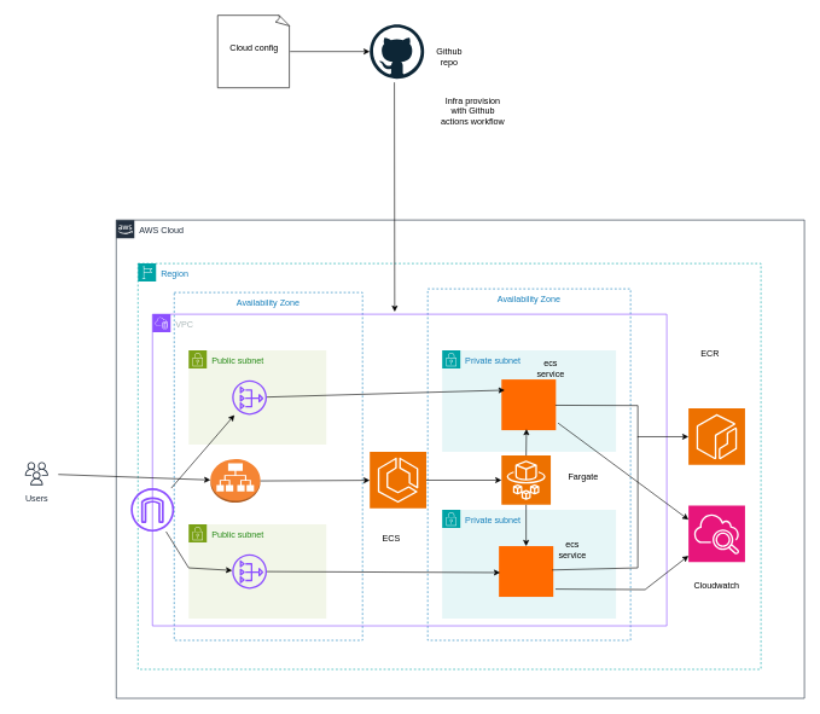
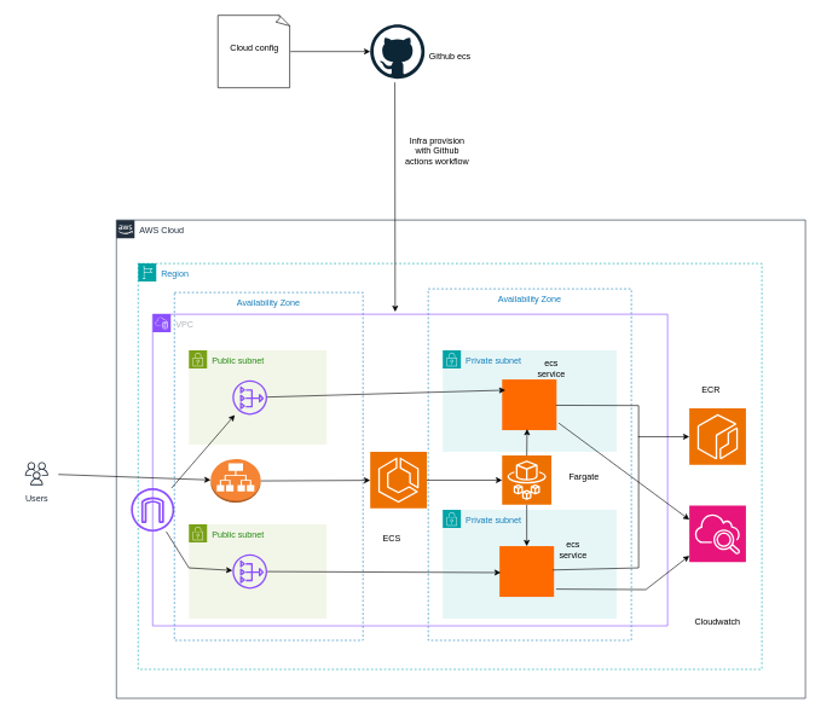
  <mxCell id="0" />
  <mxCell id="1" parent="0" />
  <mxCell id="2" value="AWS Cloud" style="points=[[0,0],[0.25,0],[0.5,0],[0.75,0],[1,0],[1,0.25],[1,0.5],[1,0.75],[1,1],[0.75,1],[0.5,1],[0.25,1],[0,1],[0,0.75],[0,0.5],[0,0.25]];outlineConnect=0;gradientColor=none;html=1;whiteSpace=wrap;fontSize=12;fontStyle=0;container=1;pointerEvents=0;collapsible=0;recursiveResize=0;shape=mxgraph.aws4.group;grIcon=mxgraph.aws4.group_aws_cloud_alt;strokeColor=#232F3E;fillColor=none;verticalAlign=top;align=left;spacingLeft=30;fontColor=#232F3E;dashed=0;" vertex="1" parent="1"><mxGeometry x="160" y="303" width="950" height="660" as="geometry" /></mxCell>
  <mxCell id="3" value="Region" style="points=[[0,0],[0.25,0],[0.5,0],[0.75,0],[1,0],[1,0.25],[1,0.5],[1,0.75],[1,1],[0.75,1],[0.5,1],[0.25,1],[0,1],[0,0.75],[0,0.5],[0,0.25]];outlineConnect=0;gradientColor=none;html=1;whiteSpace=wrap;fontSize=12;fontStyle=0;container=1;pointerEvents=0;collapsible=0;recursiveResize=0;shape=mxgraph.aws4.group;grIcon=mxgraph.aws4.group_region;strokeColor=#00A4A6;fillColor=none;verticalAlign=top;align=left;spacingLeft=30;fontColor=#147EBA;dashed=1;" vertex="1" parent="1"><mxGeometry x="190" y="363" width="860" height="560" as="geometry" /></mxCell>
  <mxCell id="4" value="Availability Zone" style="fillColor=none;strokeColor=#147EBA;dashed=1;verticalAlign=top;fontStyle=0;fontColor=#147EBA;whiteSpace=wrap;html=1;" vertex="1" parent="3"><mxGeometry x="50" y="40" width="260" height="480" as="geometry" /></mxCell>
  <mxCell id="5" value="Availability Zone" style="fillColor=none;strokeColor=#147EBA;dashed=1;verticalAlign=top;fontStyle=0;fontColor=#147EBA;whiteSpace=wrap;html=1;" vertex="1" parent="3"><mxGeometry x="400" y="35" width="280" height="485" as="geometry" /></mxCell>
  <mxCell id="6" value="" style="sketch=0;outlineConnect=0;fontColor=#232F3E;gradientColor=none;fillColor=#8C4FFF;strokeColor=none;dashed=0;verticalLabelPosition=bottom;verticalAlign=top;align=center;html=1;fontSize=12;fontStyle=0;aspect=fixed;pointerEvents=1;shape=mxgraph.aws4.internet_gateway;" vertex="1" parent="3"><mxGeometry x="-10" y="310" width="60" height="60" as="geometry" /></mxCell>
  <mxCell id="7" value="" style="outlineConnect=0;dashed=0;verticalLabelPosition=bottom;verticalAlign=top;align=center;html=1;shape=mxgraph.aws3.application_load_balancer;fillColor=#F58534;gradientColor=none;" vertex="1" parent="3"><mxGeometry x="100" y="270" width="69" height="60" as="geometry" /></mxCell>
  <mxCell id="8" value="" style="sketch=0;points=[[0,0,0],[0.25,0,0],[0.5,0,0],[0.75,0,0],[1,0,0],[0,1,0],[0.25,1,0],[0.5,1,0],[0.75,1,0],[1,1,0],[0,0.25,0],[0,0.5,0],[0,0.75,0],[1,0.25,0],[1,0.5,0],[1,0.75,0]];outlineConnect=0;fontColor=#232F3E;fillColor=#ED7100;strokeColor=#ffffff;dashed=0;verticalLabelPosition=bottom;verticalAlign=top;align=center;html=1;fontSize=12;fontStyle=0;aspect=fixed;shape=mxgraph.aws4.resourceIcon;resIcon=mxgraph.aws4.ecr;" vertex="1" parent="3"><mxGeometry x="760" y="200" width="78" height="78" as="geometry" /></mxCell>
  <mxCell id="9" value="" style="sketch=0;points=[[0,0,0],[0.25,0,0],[0.5,0,0],[0.75,0,0],[1,0,0],[0,1,0],[0.25,1,0],[0.5,1,0],[0.75,1,0],[1,1,0],[0,0.25,0],[0,0.5,0],[0,0.75,0],[1,0.25,0],[1,0.5,0],[1,0.75,0]];outlineConnect=0;fontColor=#232F3E;fillColor=#ED7100;strokeColor=#ffffff;dashed=0;verticalLabelPosition=bottom;verticalAlign=top;align=center;html=1;fontSize=12;fontStyle=0;aspect=fixed;shape=mxgraph.aws4.resourceIcon;resIcon=mxgraph.aws4.fargate;" vertex="1" parent="3"><mxGeometry x="501.82" y="265" width="68" height="68" as="geometry" /></mxCell>
  <mxCell id="10" value="" style="sketch=0;points=[[0,0,0],[0.25,0,0],[0.5,0,0],[0.75,0,0],[1,0,0],[0,1,0],[0.25,1,0],[0.5,1,0],[0.75,1,0],[1,1,0],[0,0.25,0],[0,0.5,0],[0,0.75,0],[1,0.25,0],[1,0.5,0],[1,0.75,0]];points=[[0,0,0],[0.25,0,0],[0.5,0,0],[0.75,0,0],[1,0,0],[0,1,0],[0.25,1,0],[0.5,1,0],[0.75,1,0],[1,1,0],[0,0.25,0],[0,0.5,0],[0,0.75,0],[1,0.25,0],[1,0.5,0],[1,0.75,0]];outlineConnect=0;fontColor=#232F3E;fillColor=#E7157B;strokeColor=#ffffff;dashed=0;verticalLabelPosition=bottom;verticalAlign=top;align=center;html=1;fontSize=12;fontStyle=0;aspect=fixed;shape=mxgraph.aws4.resourceIcon;resIcon=mxgraph.aws4.cloudwatch_2;" vertex="1" parent="3"><mxGeometry x="760" y="334" width="78" height="78" as="geometry" /></mxCell>
  <mxCell id="11" value="Fargate" style="text;html=1;align=center;verticalAlign=middle;whiteSpace=wrap;rounded=0;" vertex="1" parent="3"><mxGeometry x="584.82" y="279" width="60" height="30" as="geometry" /></mxCell>
- <mxCell id="12" value="ECR" style="text;html=1;align=center;verticalAlign=middle;whiteSpace=wrap;rounded=0;" vertex="1" parent="3"><mxGeometry x="760" y="110" width="60" height="30" as="geometry" /></mxCell>
- <mxCell id="13" value="Cloudwatch" style="text;html=1;align=center;verticalAlign=middle;whiteSpace=wrap;rounded=0;" vertex="1" parent="3"><mxGeometry x="769" y="430" width="60" height="30" as="geometry" /></mxCell>
+ <mxCell id="12" value="ECR" style="text;html=1;align=center;verticalAlign=middle;whiteSpace=wrap;rounded=0;" vertex="1" parent="3"><mxGeometry x="760" y="160" width="60" height="30" as="geometry" /></mxCell>
+ <mxCell id="13" value="Cloudwatch" style="text;html=1;align=center;verticalAlign=middle;whiteSpace=wrap;rounded=0;" vertex="1" parent="3"><mxGeometry x="769" y="480" width="60" height="30" as="geometry" /></mxCell>
  <mxCell id="14" value="VPC" style="points=[[0,0],[0.25,0],[0.5,0],[0.75,0],[1,0],[1,0.25],[1,0.5],[1,0.75],[1,1],[0.75,1],[0.5,1],[0.25,1],[0,1],[0,0.75],[0,0.5],[0,0.25]];outlineConnect=0;gradientColor=none;html=1;whiteSpace=wrap;fontSize=12;fontStyle=0;container=1;pointerEvents=0;collapsible=0;recursiveResize=0;shape=mxgraph.aws4.group;grIcon=mxgraph.aws4.group_vpc2;strokeColor=#8C4FFF;fillColor=none;verticalAlign=top;align=left;spacingLeft=30;fontColor=#AAB7B8;dashed=0;" vertex="1" parent="1"><mxGeometry x="210" y="433" width="710" height="430" as="geometry" /></mxCell>
  <mxCell id="15" value="Public subnet" style="points=[[0,0],[0.25,0],[0.5,0],[0.75,0],[1,0],[1,0.25],[1,0.5],[1,0.75],[1,1],[0.75,1],[0.5,1],[0.25,1],[0,1],[0,0.75],[0,0.5],[0,0.25]];outlineConnect=0;gradientColor=none;html=1;whiteSpace=wrap;fontSize=12;fontStyle=0;container=1;pointerEvents=0;collapsible=0;recursiveResize=0;shape=mxgraph.aws4.group;grIcon=mxgraph.aws4.group_security_group;grStroke=0;strokeColor=#7AA116;fillColor=#F2F6E8;verticalAlign=top;align=left;spacingLeft=30;fontColor=#248814;dashed=0;" vertex="1" parent="14"><mxGeometry x="50" y="50" width="190" height="130" as="geometry" /></mxCell>
  <mxCell id="16" value="" style="sketch=0;outlineConnect=0;fontColor=#232F3E;gradientColor=none;fillColor=#8C4FFF;strokeColor=none;dashed=0;verticalLabelPosition=bottom;verticalAlign=top;align=center;html=1;fontSize=12;fontStyle=0;aspect=fixed;pointerEvents=1;shape=mxgraph.aws4.nat_gateway;" vertex="1" parent="15"><mxGeometry x="60" y="41" width="48" height="48" as="geometry" /></mxCell>
  <mxCell id="17" value="Private subnet" style="points=[[0,0],[0.25,0],[0.5,0],[0.75,0],[1,0],[1,0.25],[1,0.5],[1,0.75],[1,1],[0.75,1],[0.5,1],[0.25,1],[0,1],[0,0.75],[0,0.5],[0,0.25]];outlineConnect=0;gradientColor=none;html=1;whiteSpace=wrap;fontSize=12;fontStyle=0;container=1;pointerEvents=0;collapsible=0;recursiveResize=0;shape=mxgraph.aws4.group;grIcon=mxgraph.aws4.group_security_group;grStroke=0;strokeColor=#00A4A6;fillColor=#E6F6F7;verticalAlign=top;align=left;spacingLeft=30;fontColor=#147EBA;dashed=0;" vertex="1" parent="14"><mxGeometry x="400" y="50" width="240" height="140" as="geometry" /></mxCell>
  <mxCell id="18" value="" style="points=[];aspect=fixed;html=1;align=center;shadow=0;dashed=0;fillColor=#FF6A00;strokeColor=none;shape=mxgraph.alibaba_cloud.ecs_elastic_compute_service;" vertex="1" parent="17"><mxGeometry x="81.82" y="40" width="75.1" height="70" as="geometry" /></mxCell>
  <mxCell id="19" value="ecs service" style="text;html=1;align=center;verticalAlign=middle;whiteSpace=wrap;rounded=0;" vertex="1" parent="17"><mxGeometry x="120" y="10" width="60" height="30" as="geometry" /></mxCell>
  <mxCell id="20" value="Private subnet" style="points=[[0,0],[0.25,0],[0.5,0],[0.75,0],[1,0],[1,0.25],[1,0.5],[1,0.75],[1,1],[0.75,1],[0.5,1],[0.25,1],[0,1],[0,0.75],[0,0.5],[0,0.25]];outlineConnect=0;gradientColor=none;html=1;whiteSpace=wrap;fontSize=12;fontStyle=0;container=1;pointerEvents=0;collapsible=0;recursiveResize=0;shape=mxgraph.aws4.group;grIcon=mxgraph.aws4.group_security_group;grStroke=0;strokeColor=#00A4A6;fillColor=#E6F6F7;verticalAlign=top;align=left;spacingLeft=30;fontColor=#147EBA;dashed=0;" vertex="1" parent="14"><mxGeometry x="400" y="270" width="240" height="150" as="geometry" /></mxCell>
  <mxCell id="21" value="" style="points=[];aspect=fixed;html=1;align=center;shadow=0;dashed=0;fillColor=#FF6A00;strokeColor=none;shape=mxgraph.alibaba_cloud.ecs_elastic_compute_service;" vertex="1" parent="20"><mxGeometry x="78.27" y="50" width="75.1" height="70" as="geometry" /></mxCell>
  <mxCell id="22" value="ecs service" style="text;html=1;align=center;verticalAlign=middle;whiteSpace=wrap;rounded=0;" vertex="1" parent="20"><mxGeometry x="149.82" y="40" width="60" height="30" as="geometry" /></mxCell>
  <mxCell id="23" value="Public subnet" style="points=[[0,0],[0.25,0],[0.5,0],[0.75,0],[1,0],[1,0.25],[1,0.5],[1,0.75],[1,1],[0.75,1],[0.5,1],[0.25,1],[0,1],[0,0.75],[0,0.5],[0,0.25]];outlineConnect=0;gradientColor=none;html=1;whiteSpace=wrap;fontSize=12;fontStyle=0;container=1;pointerEvents=0;collapsible=0;recursiveResize=0;shape=mxgraph.aws4.group;grIcon=mxgraph.aws4.group_security_group;grStroke=0;strokeColor=#7AA116;fillColor=#F2F6E8;verticalAlign=top;align=left;spacingLeft=30;fontColor=#248814;dashed=0;" vertex="1" parent="14"><mxGeometry x="50" y="290" width="190" height="130" as="geometry" /></mxCell>
  <mxCell id="24" value="" style="sketch=0;outlineConnect=0;fontColor=#232F3E;gradientColor=none;fillColor=#8C4FFF;strokeColor=none;dashed=0;verticalLabelPosition=bottom;verticalAlign=top;align=center;html=1;fontSize=12;fontStyle=0;aspect=fixed;pointerEvents=1;shape=mxgraph.aws4.nat_gateway;" vertex="1" parent="23"><mxGeometry x="60" y="41" width="48" height="48" as="geometry" /></mxCell>
  <mxCell id="25" value="" style="sketch=0;points=[[0,0,0],[0.25,0,0],[0.5,0,0],[0.75,0,0],[1,0,0],[0,1,0],[0.25,1,0],[0.5,1,0],[0.75,1,0],[1,1,0],[0,0.25,0],[0,0.5,0],[0,0.75,0],[1,0.25,0],[1,0.5,0],[1,0.75,0]];outlineConnect=0;fontColor=#232F3E;fillColor=#ED7100;strokeColor=#ffffff;dashed=0;verticalLabelPosition=bottom;verticalAlign=top;align=center;html=1;fontSize=12;fontStyle=0;aspect=fixed;shape=mxgraph.aws4.resourceIcon;resIcon=mxgraph.aws4.ecs;" vertex="1" parent="14"><mxGeometry x="300" y="190" width="78" height="78" as="geometry" /></mxCell>
  <mxCell id="26" value="" style="endArrow=classic;html=1;rounded=0;entryX=0.059;entryY=0.211;entryDx=0;entryDy=0;entryPerimeter=0;" edge="1" parent="14" source="16" target="18"><mxGeometry width="50" height="50" relative="1" as="geometry"><mxPoint x="390" y="150" as="sourcePoint" /><mxPoint x="440" y="100" as="targetPoint" /></mxGeometry></mxCell>
  <mxCell id="27" value="" style="endArrow=classic;html=1;rounded=0;entryX=0.022;entryY=0.522;entryDx=0;entryDy=0;entryPerimeter=0;" edge="1" parent="14" source="24" target="21"><mxGeometry width="50" height="50" relative="1" as="geometry"><mxPoint x="390" y="150" as="sourcePoint" /><mxPoint x="440" y="100" as="targetPoint" /></mxGeometry></mxCell>
  <mxCell id="28" value="ECS" style="text;html=1;align=center;verticalAlign=middle;whiteSpace=wrap;rounded=0;" vertex="1" parent="14"><mxGeometry x="300" y="295" width="60" height="30" as="geometry" /></mxCell>
  <mxCell id="29" value="Users" style="sketch=0;outlineConnect=0;fontColor=#232F3E;gradientColor=none;strokeColor=#232F3E;fillColor=#ffffff;dashed=0;verticalLabelPosition=bottom;verticalAlign=top;align=center;html=1;fontSize=12;fontStyle=0;aspect=fixed;shape=mxgraph.aws4.resourceIcon;resIcon=mxgraph.aws4.users;" vertex="1" parent="1"><mxGeometry x="20" y="633" width="60" height="40" as="geometry" /></mxCell>
  <mxCell id="30" value="" style="endArrow=classic;html=1;rounded=0;" edge="1" parent="1" source="29" target="7"><mxGeometry width="50" height="50" relative="1" as="geometry"><mxPoint x="600" y="803" as="sourcePoint" /><mxPoint x="650" y="753" as="targetPoint" /></mxGeometry></mxCell>
  <mxCell id="31" value="" style="endArrow=classic;html=1;rounded=0;exitX=1;exitY=0.5;exitDx=0;exitDy=0;exitPerimeter=0;" edge="1" parent="1" source="7" target="25"><mxGeometry width="50" height="50" relative="1" as="geometry"><mxPoint x="600" y="803" as="sourcePoint" /><mxPoint x="650" y="753" as="targetPoint" /></mxGeometry></mxCell>
  <mxCell id="32" value="" style="endArrow=classic;html=1;rounded=0;exitX=1;exitY=0.5;exitDx=0;exitDy=0;exitPerimeter=0;" edge="1" parent="1" source="25" target="9"><mxGeometry width="50" height="50" relative="1" as="geometry"><mxPoint x="600" y="803" as="sourcePoint" /><mxPoint x="650" y="753" as="targetPoint" /></mxGeometry></mxCell>
  <mxCell id="33" value="" style="endArrow=classic;html=1;rounded=0;exitX=0.5;exitY=0;exitDx=0;exitDy=0;exitPerimeter=0;entryX=0.459;entryY=0.977;entryDx=0;entryDy=0;entryPerimeter=0;" edge="1" parent="1" source="9" target="18"><mxGeometry width="50" height="50" relative="1" as="geometry"><mxPoint x="600" y="803" as="sourcePoint" /><mxPoint x="650" y="753" as="targetPoint" /></mxGeometry></mxCell>
  <mxCell id="34" value="" style="endArrow=classic;html=1;rounded=0;exitX=0.5;exitY=1;exitDx=0;exitDy=0;exitPerimeter=0;" edge="1" parent="1" source="9" target="21"><mxGeometry width="50" height="50" relative="1" as="geometry"><mxPoint x="600" y="803" as="sourcePoint" /><mxPoint x="650" y="753" as="targetPoint" /></mxGeometry></mxCell>
  <mxCell id="35" value="" style="endArrow=classic;html=1;rounded=0;exitX=0.978;exitY=0.47;exitDx=0;exitDy=0;exitPerimeter=0;entryX=0;entryY=0.5;entryDx=0;entryDy=0;entryPerimeter=0;" edge="1" parent="1" source="21" target="8"><mxGeometry width="50" height="50" relative="1" as="geometry"><mxPoint x="600" y="803" as="sourcePoint" /><mxPoint x="650" y="753" as="targetPoint" /><Array as="points"><mxPoint x="880" y="783" /><mxPoint x="880" y="602" /></Array></mxGeometry></mxCell>
  <mxCell id="36" value="" style="endArrow=none;html=1;rounded=0;entryX=0.991;entryY=0.509;entryDx=0;entryDy=0;entryPerimeter=0;" edge="1" parent="1" target="18"><mxGeometry width="50" height="50" relative="1" as="geometry"><mxPoint x="880" y="603" as="sourcePoint" /><mxPoint x="650" y="753" as="targetPoint" /><Array as="points"><mxPoint x="880" y="559" /></Array></mxGeometry></mxCell>
  <mxCell id="37" value="" style="endArrow=classic;html=1;rounded=0;exitX=1.039;exitY=0.847;exitDx=0;exitDy=0;exitPerimeter=0;" edge="1" parent="1" source="21" target="10"><mxGeometry width="50" height="50" relative="1" as="geometry"><mxPoint x="600" y="803" as="sourcePoint" /><mxPoint x="650" y="753" as="targetPoint" /><Array as="points"><mxPoint x="890" y="813" /></Array></mxGeometry></mxCell>
  <mxCell id="38" value="" style="endArrow=classic;html=1;rounded=0;exitX=1.04;exitY=0.86;exitDx=0;exitDy=0;exitPerimeter=0;entryX=0;entryY=0.25;entryDx=0;entryDy=0;entryPerimeter=0;" edge="1" parent="1" source="18" target="10"><mxGeometry width="50" height="50" relative="1" as="geometry"><mxPoint x="600" y="803" as="sourcePoint" /><mxPoint x="650" y="753" as="targetPoint" /></mxGeometry></mxCell>
  <mxCell id="39" value="" style="dashed=0;outlineConnect=0;html=1;align=center;labelPosition=center;verticalLabelPosition=bottom;verticalAlign=top;shape=mxgraph.weblogos.github" vertex="1" parent="1"><mxGeometry x="510" y="33" width="75" height="75" as="geometry" /></mxCell>
  <mxCell id="40" value="Text" style="text;html=1;align=center;verticalAlign=middle;whiteSpace=wrap;rounded=0;" vertex="1" parent="1"><mxGeometry x="320" y="63" width="60" height="30" as="geometry" /></mxCell>
  <mxCell id="41" value="" style="whiteSpace=wrap;html=1;shape=mxgraph.basic.document" vertex="1" parent="1"><mxGeometry x="300" y="20.5" width="100" height="100" as="geometry" /></mxCell>
  <mxCell id="42" value="Cloud config" style="text;html=1;align=center;verticalAlign=middle;resizable=0;points=[];autosize=1;strokeColor=none;fillColor=none;" vertex="1" parent="1"><mxGeometry x="295" y="51" width="110" height="30" as="geometry" /></mxCell>
  <mxCell id="43" value="" style="endArrow=classic;html=1;rounded=0;entryX=0.471;entryY=-0.008;entryDx=0;entryDy=0;entryPerimeter=0;" edge="1" parent="1" target="14"><mxGeometry width="50" height="50" relative="1" as="geometry"><mxPoint x="544" y="113" as="sourcePoint" /><mxPoint x="650" y="313" as="targetPoint" /></mxGeometry></mxCell>
  <mxCell id="44" value="" style="endArrow=classic;html=1;rounded=0;exitX=1;exitY=0.5;exitDx=0;exitDy=0;exitPerimeter=0;" edge="1" parent="1" source="41" target="39"><mxGeometry width="50" height="50" relative="1" as="geometry"><mxPoint x="600" y="363" as="sourcePoint" /><mxPoint x="650" y="313" as="targetPoint" /></mxGeometry></mxCell>
- <mxCell id="45" value="Github repo" style="text;html=1;align=center;verticalAlign=middle;whiteSpace=wrap;rounded=0;" vertex="1" parent="1"><mxGeometry x="590" y="63" width="60" height="30" as="geometry" /></mxCell>
- <mxCell id="46" value="Infra provision with Github actions workflow" style="text;html=1;align=center;verticalAlign=middle;whiteSpace=wrap;rounded=0;" vertex="1" parent="1"><mxGeometry x="605" y="138" width="95" height="30" as="geometry" /></mxCell>
+ <mxCell id="45" value="Github ecs" style="text;html=1;align=center;verticalAlign=middle;whiteSpace=wrap;rounded=0;" vertex="1" parent="1"><mxGeometry x="590" y="63" width="60" height="30" as="geometry" /></mxCell>
+ <mxCell id="46" value="Infra provision with Github actions workflow" style="text;html=1;align=center;verticalAlign=middle;whiteSpace=wrap;rounded=0;" vertex="1" parent="1"><mxGeometry x="555" y="193" width="95" height="30" as="geometry" /></mxCell>
  <mxCell id="47" value="" style="endArrow=classic;html=1;rounded=0;" edge="1" parent="1" source="6" target="24"><mxGeometry width="50" height="50" relative="1" as="geometry"><mxPoint x="600" y="583" as="sourcePoint" /><mxPoint x="650" y="533" as="targetPoint" /><Array as="points"><mxPoint x="260" y="783" /></Array></mxGeometry></mxCell>
  <mxCell id="48" value="" style="endArrow=classic;html=1;rounded=0;" edge="1" parent="1" source="6" target="16"><mxGeometry width="50" height="50" relative="1" as="geometry"><mxPoint x="600" y="583" as="sourcePoint" /><mxPoint x="650" y="533" as="targetPoint" /></mxGeometry></mxCell>
